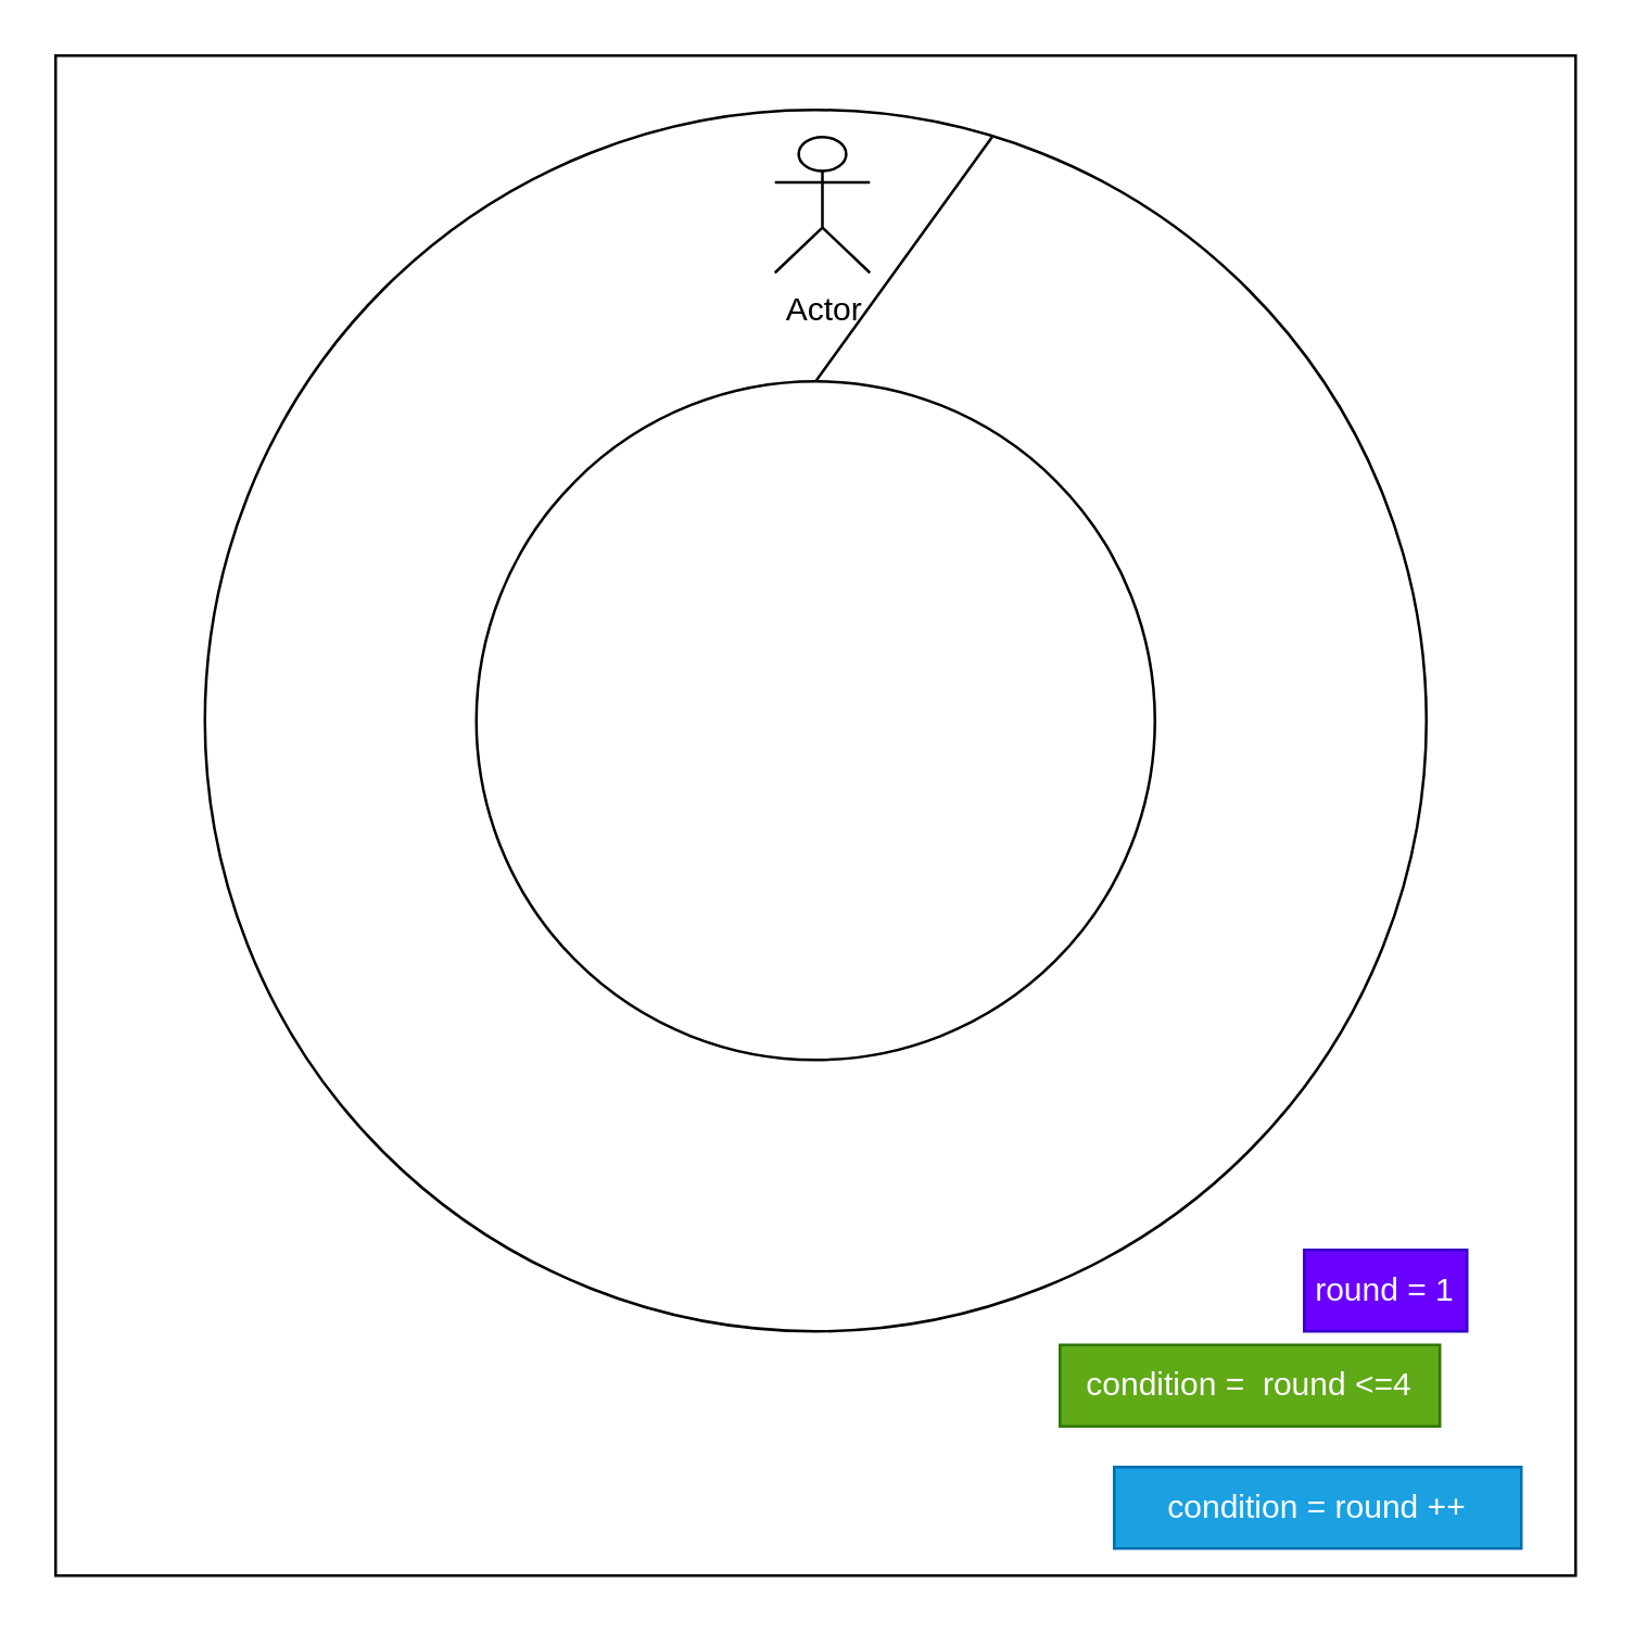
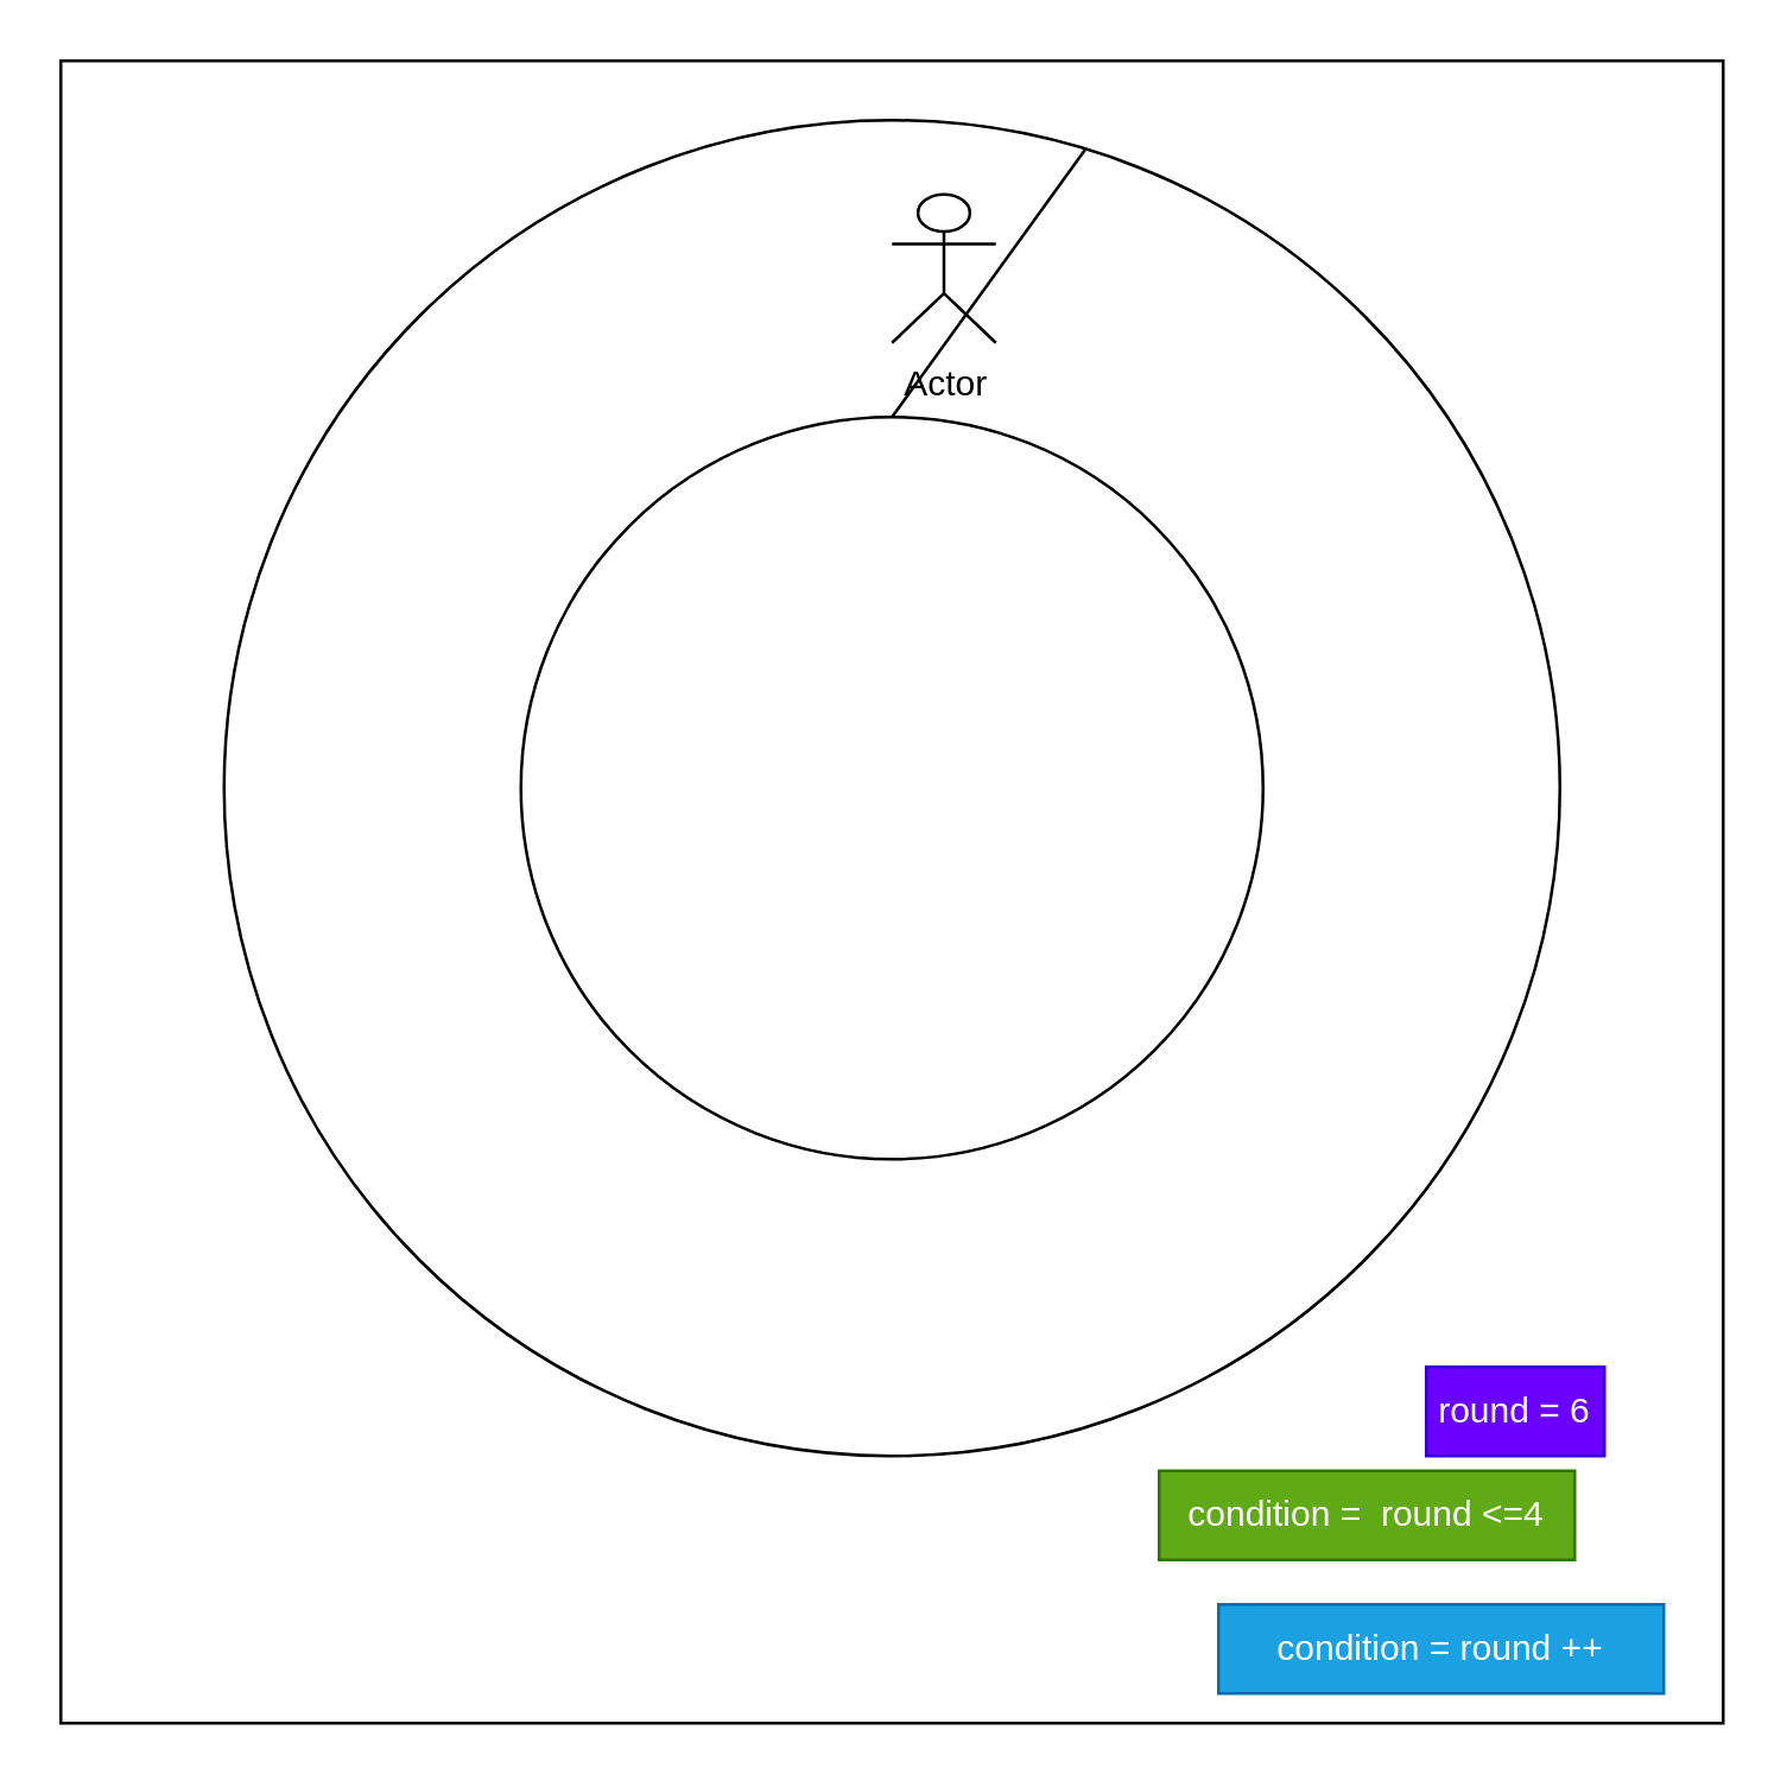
  <mxCell id="0" />
  <mxCell id="1" parent="0" />
  <mxCell id="2" value="" style="whiteSpace=wrap;html=1;aspect=fixed;" vertex="1" parent="1"><mxGeometry x="20" y="20" width="560" height="560" as="geometry" /></mxCell>
  <mxCell id="3" value="" style="ellipse;whiteSpace=wrap;html=1;aspect=fixed;" vertex="1" parent="1"><mxGeometry x="75" y="40" width="450" height="450" as="geometry" /></mxCell>
  <mxCell id="4" value="" style="ellipse;whiteSpace=wrap;html=1;aspect=fixed;" vertex="1" parent="1"><mxGeometry x="175" y="140" width="250" height="250" as="geometry" /></mxCell>
- <mxCell id="5" value="Actor" style="shape=umlActor;verticalLabelPosition=bottom;verticalAlign=top;html=1;outlineConnect=0;" vertex="1" parent="1"><mxGeometry x="285" y="50" width="35" height="50" as="geometry" /></mxCell>
+ <mxCell id="5" value="Actor" style="shape=umlActor;verticalLabelPosition=bottom;verticalAlign=top;html=1;outlineConnect=0;" vertex="1" parent="1"><mxGeometry x="300" y="65" width="35" height="50" as="geometry" /></mxCell>
  <mxCell id="6" value="" style="endArrow=none;html=1;rounded=0;exitX=0.5;exitY=0;exitDx=0;exitDy=0;" edge="1" parent="1" source="4"><mxGeometry width="50" height="50" relative="1" as="geometry"><mxPoint x="315" y="100" as="sourcePoint" /><mxPoint x="365" y="50" as="targetPoint" /></mxGeometry></mxCell>
- <mxCell id="7" value="round = 1" style="text;html=1;align=center;verticalAlign=middle;whiteSpace=wrap;rounded=0;fillColor=#6a00ff;fontColor=#ffffff;strokeColor=#3700CC;" vertex="1" parent="1"><mxGeometry x="480" y="460" width="60" height="30" as="geometry" /></mxCell>
+ <mxCell id="7" value="round = 6" style="text;html=1;align=center;verticalAlign=middle;whiteSpace=wrap;rounded=0;fillColor=#6a00ff;fontColor=#ffffff;strokeColor=#3700CC;" vertex="1" parent="1"><mxGeometry x="480" y="460" width="60" height="30" as="geometry" /></mxCell>
  <mxCell id="8" value="condition =&amp;nbsp; round &amp;lt;=4" style="text;html=1;align=center;verticalAlign=middle;whiteSpace=wrap;rounded=0;fillColor=#60a917;fontColor=#ffffff;strokeColor=#2D7600;" vertex="1" parent="1"><mxGeometry x="390" y="495" width="140" height="30" as="geometry" /></mxCell>
  <mxCell id="9" value="condition = round ++" style="text;html=1;align=center;verticalAlign=middle;whiteSpace=wrap;rounded=0;fillColor=#1ba1e2;fontColor=#ffffff;strokeColor=#006EAF;" vertex="1" parent="1"><mxGeometry x="410" y="540" width="150" height="30" as="geometry" /></mxCell>
